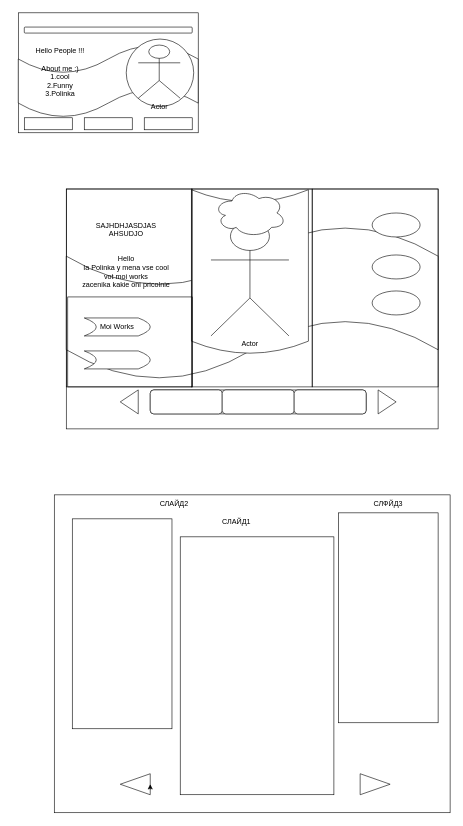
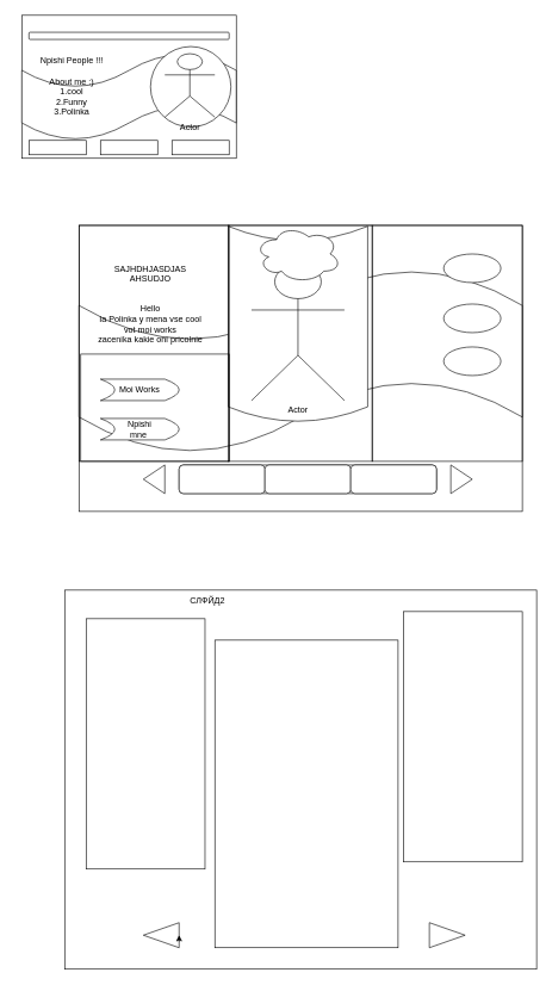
  <mxCell id="0" />
  <mxCell id="1" parent="0" />
  <mxCell id="2" value="" style="rounded=0;whiteSpace=wrap;html=1;" vertex="1" parent="1"><mxGeometry x="110" y="314" width="620" height="400" as="geometry" /></mxCell>
  <mxCell id="3" value="" style="rounded=0;whiteSpace=wrap;html=1;" vertex="1" parent="1"><mxGeometry x="30" y="20.25" width="300" height="200" as="geometry" /></mxCell>
  <mxCell id="4" value="" style="rounded=0;whiteSpace=wrap;html=1;" vertex="1" parent="1"><mxGeometry x="40" y="195.25" width="80" height="20" as="geometry" /></mxCell>
  <mxCell id="5" value="" style="shape=tape;whiteSpace=wrap;html=1;" vertex="1" parent="1"><mxGeometry x="30" y="72.75" width="300" height="122.5" as="geometry" /></mxCell>
  <mxCell id="6" value="" style="rounded=0;whiteSpace=wrap;html=1;" vertex="1" parent="1"><mxGeometry x="140" y="195.25" width="80" height="20" as="geometry" /></mxCell>
  <mxCell id="7" value="" style="ellipse;whiteSpace=wrap;html=1;aspect=fixed;" vertex="1" parent="1"><mxGeometry x="210" width="112.5" height="112.5" as="geometry" y="64" /></mxCell>
  <mxCell id="8" value="About me :)&lt;br&gt;1.cool&lt;div&gt;2.Funny&lt;br&gt;3.Polinka&lt;/div&gt;" style="text;html=1;whiteSpace=wrap;strokeColor=none;fillColor=none;align=center;verticalAlign=middle;rounded=0;" vertex="1" parent="1"><mxGeometry x="20" y="84" width="160" height="100" as="geometry" /></mxCell>
- <mxCell id="9" value="Hello People !!!" style="text;html=1;whiteSpace=wrap;strokeColor=none;fillColor=none;align=center;verticalAlign=middle;rounded=0;" vertex="1" parent="1"><mxGeometry x="40" width="120" height="38.75" as="geometry" y="64" /></mxCell>
+ <mxCell id="9" value="Npishi People !!!" style="text;html=1;whiteSpace=wrap;strokeColor=none;fillColor=none;align=center;verticalAlign=middle;rounded=0;" vertex="1" parent="1"><mxGeometry x="40" width="120" height="38.75" as="geometry" y="64" /></mxCell>
  <mxCell id="10" value="" style="shape=tape;whiteSpace=wrap;html=1;" vertex="1" parent="1"><mxGeometry x="110" y="374" width="620" height="260" as="geometry" /></mxCell>
  <mxCell id="11" value="" style="rounded=1;whiteSpace=wrap;html=1;" vertex="1" parent="1"><mxGeometry x="40" y="44" width="280" height="10" as="geometry" /></mxCell>
  <mxCell id="12" value="" style="rounded=0;whiteSpace=wrap;html=1;" vertex="1" parent="1"><mxGeometry x="240" y="195.25" width="80" height="20" as="geometry" /></mxCell>
  <mxCell id="13" value="Actor" style="shape=umlActor;verticalLabelPosition=bottom;verticalAlign=top;html=1;outlineConnect=0;" vertex="1" parent="1"><mxGeometry x="230" y="74" width="70" height="88.75" as="geometry" /></mxCell>
  <mxCell id="14" value="" style="shape=dataStorage;whiteSpace=wrap;html=1;fixedSize=1;rotation=-90;" vertex="1" parent="1"><mxGeometry x="280" y="354" width="272.5" height="195" as="geometry" /></mxCell>
  <mxCell id="15" value="Actor" style="shape=umlActor;verticalLabelPosition=bottom;verticalAlign=top;html=1;outlineConnect=0;" vertex="1" parent="1"><mxGeometry x="351.25" y="369" width="130" height="190" as="geometry" /></mxCell>
  <mxCell id="16" value="Hello&lt;div&gt;Ia Polinka y mena vse cool&lt;/div&gt;&lt;div&gt;vot moi works&lt;/div&gt;&lt;div&gt;zacenika kakie oni pricolnie&lt;/div&gt;" style="text;html=1;whiteSpace=wrap;strokeColor=none;fillColor=none;align=center;verticalAlign=middle;rounded=0;" vertex="1" parent="1"><mxGeometry x="30" y="331.5" width="360" height="240" as="geometry" /></mxCell>
  <mxCell id="17" value="" style="shape=dataStorage;whiteSpace=wrap;html=1;fixedSize=1;rotation=-180;" vertex="1" parent="1"><mxGeometry x="140" y="529" width="110" height="30" as="geometry" /></mxCell>
  <mxCell id="18" value="Moi Works" style="text;html=1;whiteSpace=wrap;strokeColor=none;fillColor=none;align=center;verticalAlign=middle;rounded=0;" vertex="1" parent="1"><mxGeometry x="165" y="529" width="60" height="30" as="geometry" /></mxCell>
  <mxCell id="19" value="SAJHDHJASDJAS&lt;br&gt;AHSUDJO&lt;div&gt;&lt;br/&gt;&lt;/div&gt;" style="text;html=1;whiteSpace=wrap;strokeColor=none;fillColor=none;align=center;verticalAlign=middle;rounded=0;" vertex="1" parent="1"><mxGeometry x="150" y="364" width="120" height="50" as="geometry" /></mxCell>
  <mxCell id="20" value="" style="shape=dataStorage;whiteSpace=wrap;html=1;fixedSize=1;rotation=-180;" vertex="1" parent="1"><mxGeometry x="140" y="584" width="110" height="30" as="geometry" /></mxCell>
+ <mxCell id="21" value="Npishi mne&amp;nbsp;" style="text;html=1;whiteSpace=wrap;strokeColor=none;fillColor=none;align=center;verticalAlign=middle;rounded=0;" vertex="1" parent="1"><mxGeometry x="165" y="584" width="60" height="30" as="geometry" /></mxCell>
  <mxCell id="22" value="" style="ellipse;whiteSpace=wrap;html=1;" vertex="1" parent="1"><mxGeometry x="620" y="354" width="80" height="40" as="geometry" /></mxCell>
  <mxCell id="23" value="" style="ellipse;whiteSpace=wrap;html=1;" vertex="1" parent="1"><mxGeometry x="620" y="424" width="80" height="40" as="geometry" /></mxCell>
  <mxCell id="24" value="" style="ellipse;whiteSpace=wrap;html=1;" vertex="1" parent="1"><mxGeometry x="620" y="484" width="80" height="40" as="geometry" /></mxCell>
  <mxCell id="25" value="" style="rounded=1;whiteSpace=wrap;html=1;" vertex="1" parent="1"><mxGeometry x="250" y="649" width="360" height="40" as="geometry" /></mxCell>
  <mxCell id="26" value="" style="rounded=1;whiteSpace=wrap;html=1;" vertex="1" parent="1"><mxGeometry x="250" y="649" width="120" height="40" as="geometry" /></mxCell>
  <mxCell id="27" value="" style="rounded=1;whiteSpace=wrap;html=1;" vertex="1" parent="1"><mxGeometry x="370" y="649" width="120" height="40" as="geometry" /></mxCell>
  <mxCell id="28" value="" style="rounded=1;whiteSpace=wrap;html=1;" vertex="1" parent="1"><mxGeometry x="490" y="649" width="120" height="40" as="geometry" /></mxCell>
  <mxCell id="29" value="" style="triangle;whiteSpace=wrap;html=1;" vertex="1" parent="1"><mxGeometry x="630" y="649" width="30" height="40" as="geometry" /></mxCell>
  <mxCell id="30" value="" style="triangle;whiteSpace=wrap;html=1;rotation=-180;" vertex="1" parent="1"><mxGeometry x="200" y="649" width="30" height="40" as="geometry" /></mxCell>
  <mxCell id="31" value="" style="rounded=0;whiteSpace=wrap;html=1;fillColor=none;" vertex="1" parent="1"><mxGeometry x="110" y="314" width="210" height="330" as="geometry" /></mxCell>
  <mxCell id="32" value="" style="rounded=0;whiteSpace=wrap;html=1;fillColor=none;" vertex="1" parent="1"><mxGeometry x="318.5" y="314" width="201.5" height="330" as="geometry" /></mxCell>
  <mxCell id="33" value="" style="rounded=0;whiteSpace=wrap;html=1;fillColor=none;" vertex="1" parent="1"><mxGeometry x="520" y="314" width="210" height="330" as="geometry" /></mxCell>
  <mxCell id="34" value="" style="rounded=0;whiteSpace=wrap;html=1;fillColor=none;" vertex="1" parent="1"><mxGeometry x="112.5" y="494" width="207.5" height="150" as="geometry" /></mxCell>
  <mxCell id="35" value="" style="ellipse;shape=cloud;whiteSpace=wrap;html=1;" vertex="1" parent="1"><mxGeometry x="356.25" y="314" width="120" height="80" as="geometry" /></mxCell>
  <mxCell id="36" value="" style="rounded=0;whiteSpace=wrap;html=1;" vertex="1" parent="1"><mxGeometry x="90" y="824" width="660" height="530" as="geometry" /></mxCell>
  <mxCell id="37" value="" style="rounded=0;whiteSpace=wrap;html=1;" vertex="1" parent="1"><mxGeometry x="300" y="894" width="256.25" height="430" as="geometry" /></mxCell>
  <mxCell id="38" value="" style="triangle;whiteSpace=wrap;html=1;rotation=-180;" vertex="1" parent="1"><mxGeometry x="200" y="1289" width="50" height="35" as="geometry" /></mxCell>
- <mxCell id="39" value="СЛАЙД1" style="text;html=1;whiteSpace=wrap;strokeColor=none;fillColor=none;align=center;verticalAlign=middle;rounded=0;" vertex="1" parent="1"><mxGeometry x="364" y="854" width="60" height="30" as="geometry" /></mxCell>
- <mxCell id="40" value="СЛАЙД2" style="text;html=1;whiteSpace=wrap;strokeColor=none;fillColor=none;align=center;verticalAlign=middle;rounded=0;" vertex="1" parent="1"><mxGeometry x="260" y="824" width="60" height="30" as="geometry" /></mxCell>
+ <mxCell id="40" value="СЛФЙД2" style="text;html=1;whiteSpace=wrap;strokeColor=none;fillColor=none;align=center;verticalAlign=middle;rounded=0;" vertex="1" parent="1"><mxGeometry x="260" y="824" width="60" height="30" as="geometry" /></mxCell>
  <mxCell id="41" value="" style="triangle;whiteSpace=wrap;html=1;rotation=0;" vertex="1" parent="1"><mxGeometry x="600" y="1289" width="50" height="35" as="geometry" /></mxCell>
  <mxCell id="42" value="" style="rounded=0;whiteSpace=wrap;html=1;" vertex="1" parent="1"><mxGeometry x="120" y="864" width="166.25" height="350" as="geometry" /></mxCell>
  <mxCell id="43" style="edgeStyle=orthogonalEdgeStyle;rounded=0;orthogonalLoop=1;jettySize=auto;html=1;exitX=0;exitY=0.25;exitDx=0;exitDy=0;entryX=0;entryY=0.5;entryDx=0;entryDy=0;" edge="1" parent="1" source="38" target="38"><mxGeometry relative="1" as="geometry" /></mxCell>
  <mxCell id="44" value="" style="rounded=0;whiteSpace=wrap;html=1;" vertex="1" parent="1"><mxGeometry x="563.75" y="854" width="166.25" height="350" as="geometry" /></mxCell>
- <mxCell id="45" value="СЛФЙД3" style="text;html=1;whiteSpace=wrap;strokeColor=none;fillColor=none;align=center;verticalAlign=middle;rounded=0;" vertex="1" parent="1"><mxGeometry x="616.88" y="824" width="60" height="30" as="geometry" /></mxCell>
